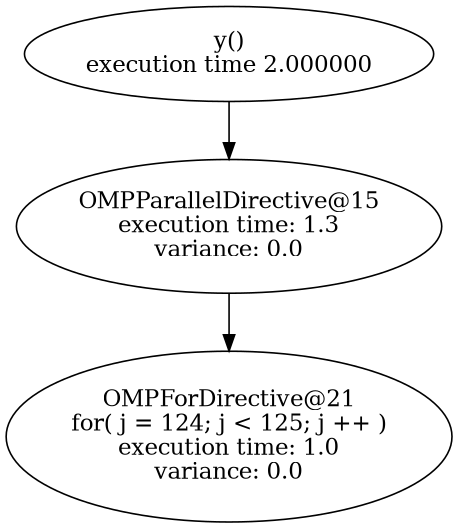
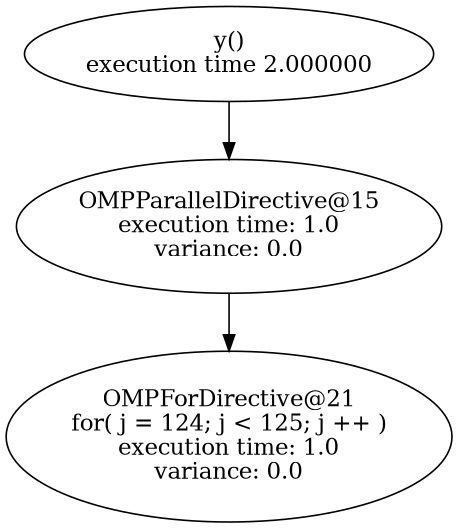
  digraph {
    node [root=9]
    n1 [height=0.8171 label="y()\nexecution time 2.000000" width=3.0342]
-   n2 [height=1.1471 label="OMPParallelDirective@15\nexecution time: 1.3\nvariance: 0.0" width=3.2896]
+   n2 [height=1.1471 label="OMPParallelDirective@15\nexecution time: 1.0\nvariance: 0.0" width=3.2896]
    n3 [height=1.4771 label="OMPForDirective@21\nfor( j = 124; j < 125; j ++ )\nexecution time: 1.0\nvariance: 0.0" width=3.257]
    n1 -> n2
    n2 -> n3
  }
